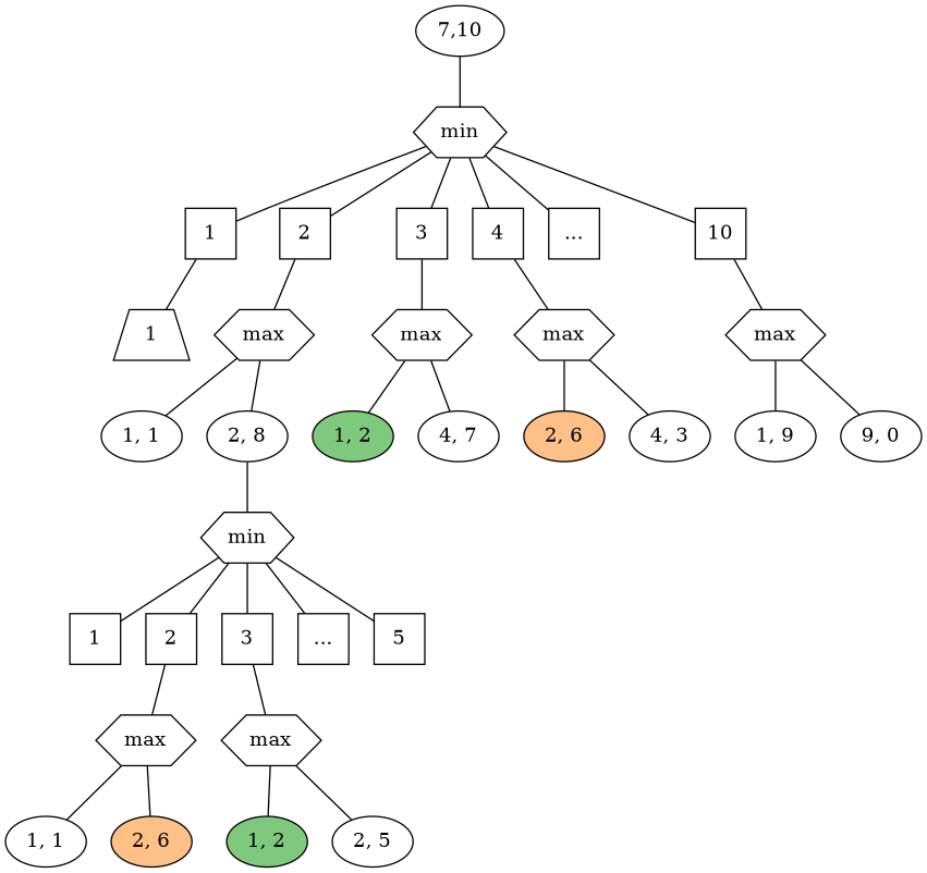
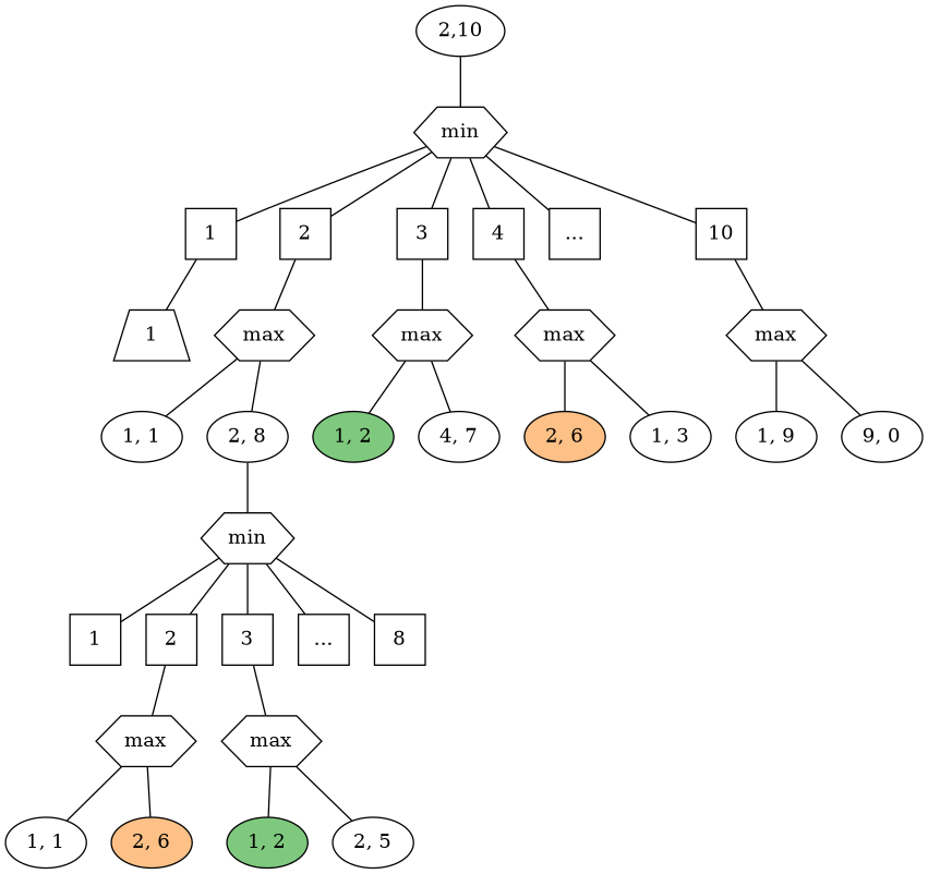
  graph {
    n1 [label=min shape=hexagon]
    n2 [label=1 shape=square]
    n3 [label=2 shape=square]
    n4 [label=3 shape=square]
    n5 [label=4 shape=square]
    n6 [label="..." shape=square]
    n7 [label=10 shape=square]
-   "2,10" [label="7,10"]
+   "2,10"
    n9 [label=1 shape=trapezium]
    n10 [label=max shape=hexagon]
    n11 [label=max shape=hexagon]
    n12 [label=max shape=hexagon]
    n13 [label=max shape=hexagon]
    "1, 1"
    "2, 8"
    "1, 2" [fillcolor="/accent3/1" style=filled]
    n17 [label="4, 7"]
    "2, 6" [fillcolor="/accent3/3" style=filled]
-   "1, 3" [label="4, 3"]
+   "1, 3"
    "1, 9"
    n21 [label="9, 0"]
    n22 [label=min shape=hexagon]
    n23 [label=1 shape=square]
    n24 [label=2 shape=square]
    n25 [label=3 shape=square]
    n26 [label="..." shape=square]
-   n27 [label=5 shape=square]
+   n27 [label=8 shape=square]
    n28 [label=max shape=hexagon]
    n29 [label=max shape=hexagon]
    n30 [label="1, 1"]
    n31 [fillcolor="/accent3/3" label="2, 6" style=filled]
    n32 [fillcolor="/accent3/1" label="1, 2" style=filled]
    n33 [label="2, 5"]
    n1 -- n2
    n1 -- n3
    n1 -- n4
    n1 -- n5
    n1 -- n6
    n1 -- n7
    n2 -- n9
    n3 -- n10
    n4 -- n11
    n5 -- n12
    n7 -- n13
    "2,10" -- n1
    n10 -- "1, 1"
    n10 -- "2, 8"
    n11 -- "1, 2"
    n11 -- n17
    n12 -- "2, 6"
    n12 -- "1, 3"
    n13 -- "1, 9"
    n13 -- n21
    "2, 8" -- n22
    n22 -- n23
    n22 -- n24
    n22 -- n25
    n22 -- n26
    n22 -- n27
    n24 -- n28
    n25 -- n29
    n28 -- n30
    n28 -- n31
    n29 -- n32
    n29 -- n33
  }
